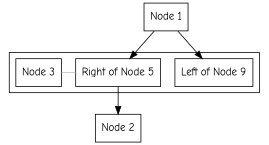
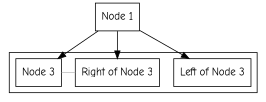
  digraph {
    fontname="Comic Neue"
    node [fontname="Comic Neue" shape=rect]
    edge [fontname="Comic Neue"]
-   n1 [label="Left of Node 9"]
+   n1 [label="Left of Node 3"]
    n2 [label="Node 3"]
-   n3 [label="Right of Node 5"]
-   n4 [label="Node 2"]
+   n3 [label="Right of Node 3"]
    n5 [label="Node 1"]
    subgraph cluster_1 {
      subgraph sub_2 {
        rank=same
        n1
        n2
        n3
      }
    }
    n2 -> n3 [arrowhead=none color=grey]
-   n3 -> n4
    n5 -> n1
+   n5 -> n2
    n5 -> n3
  }
